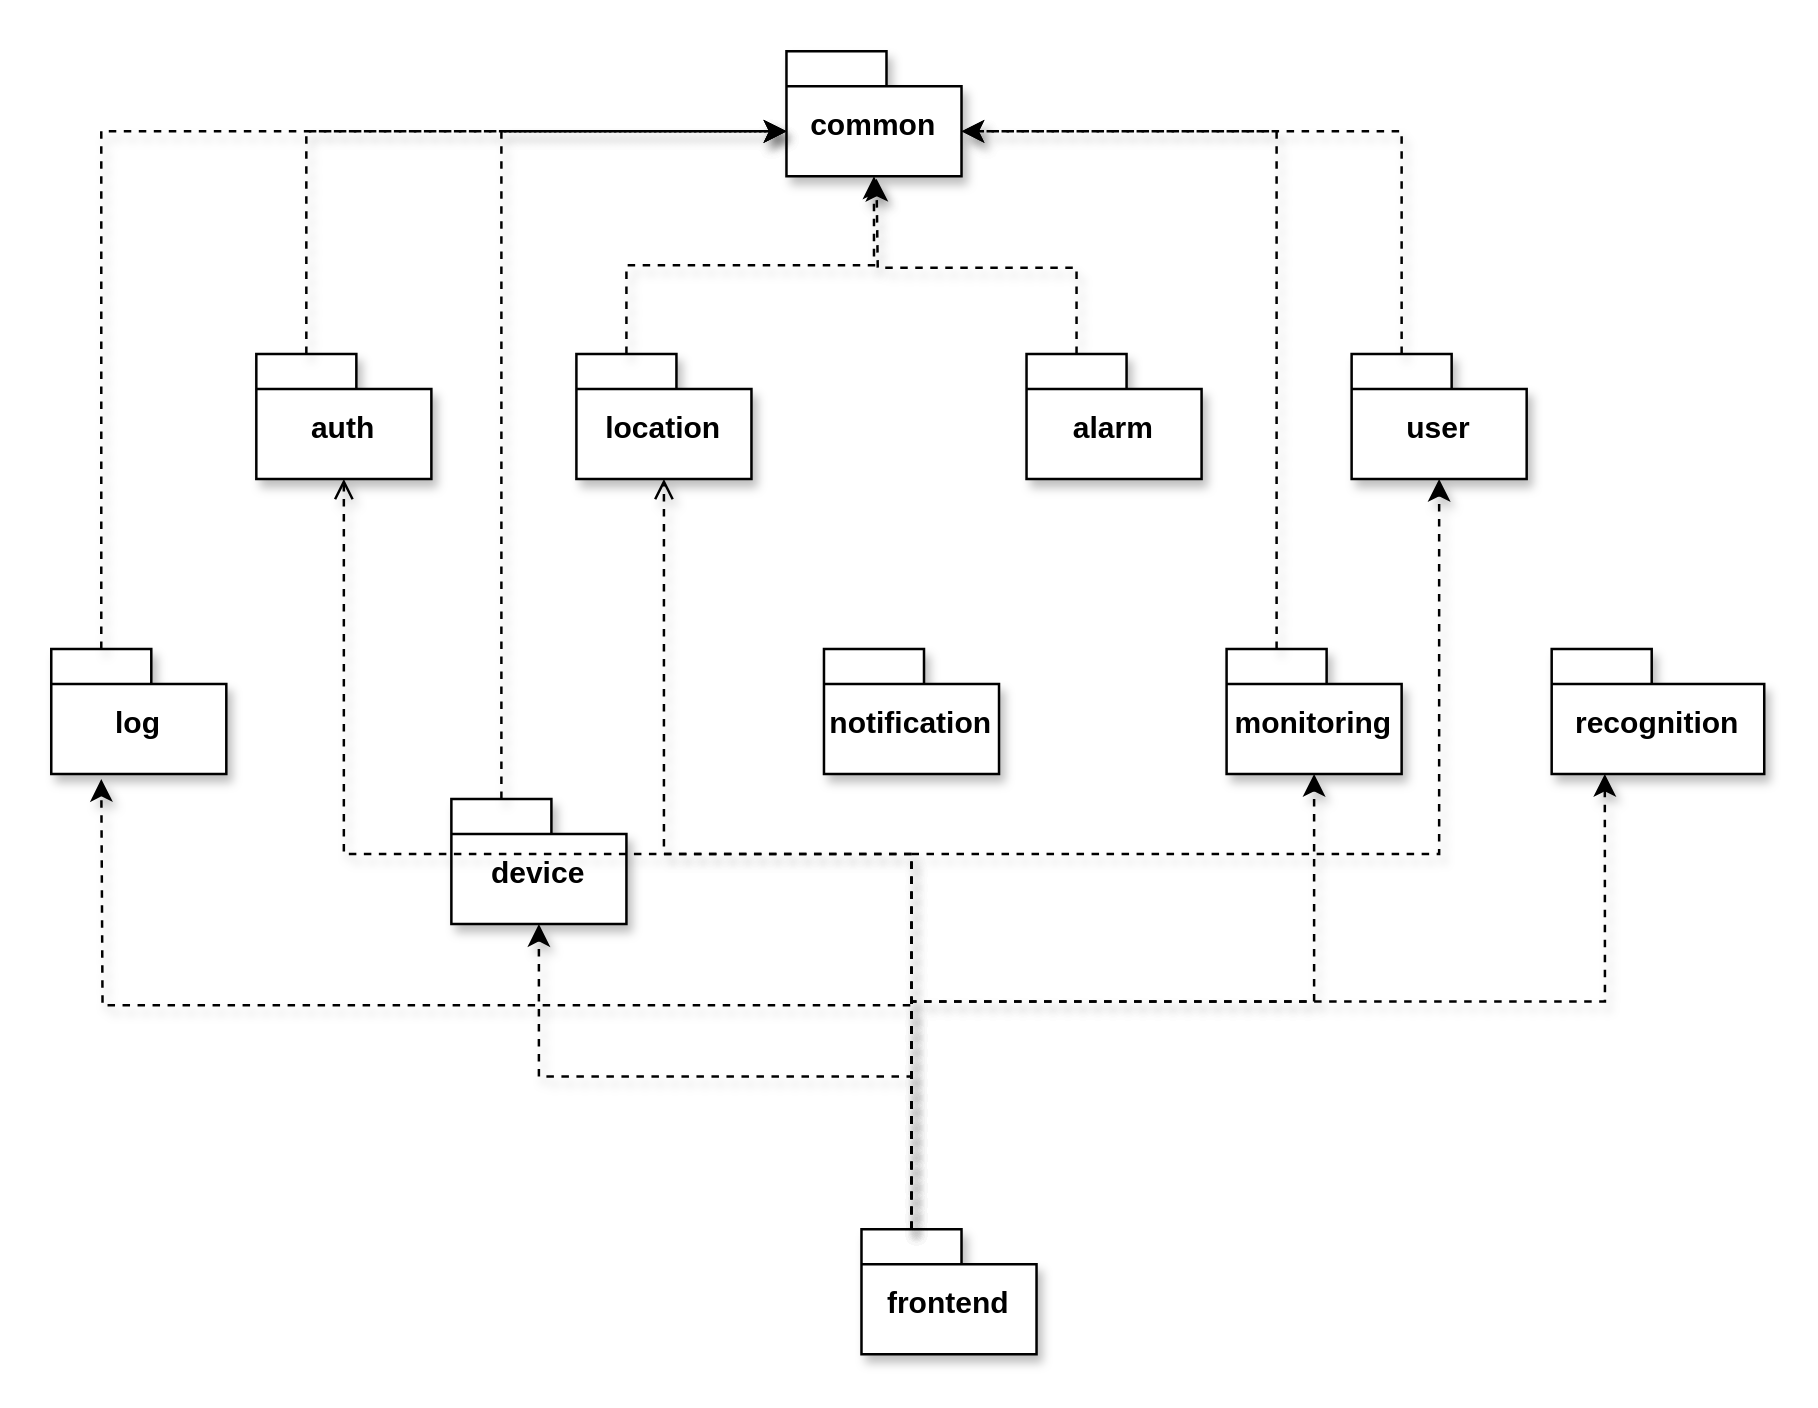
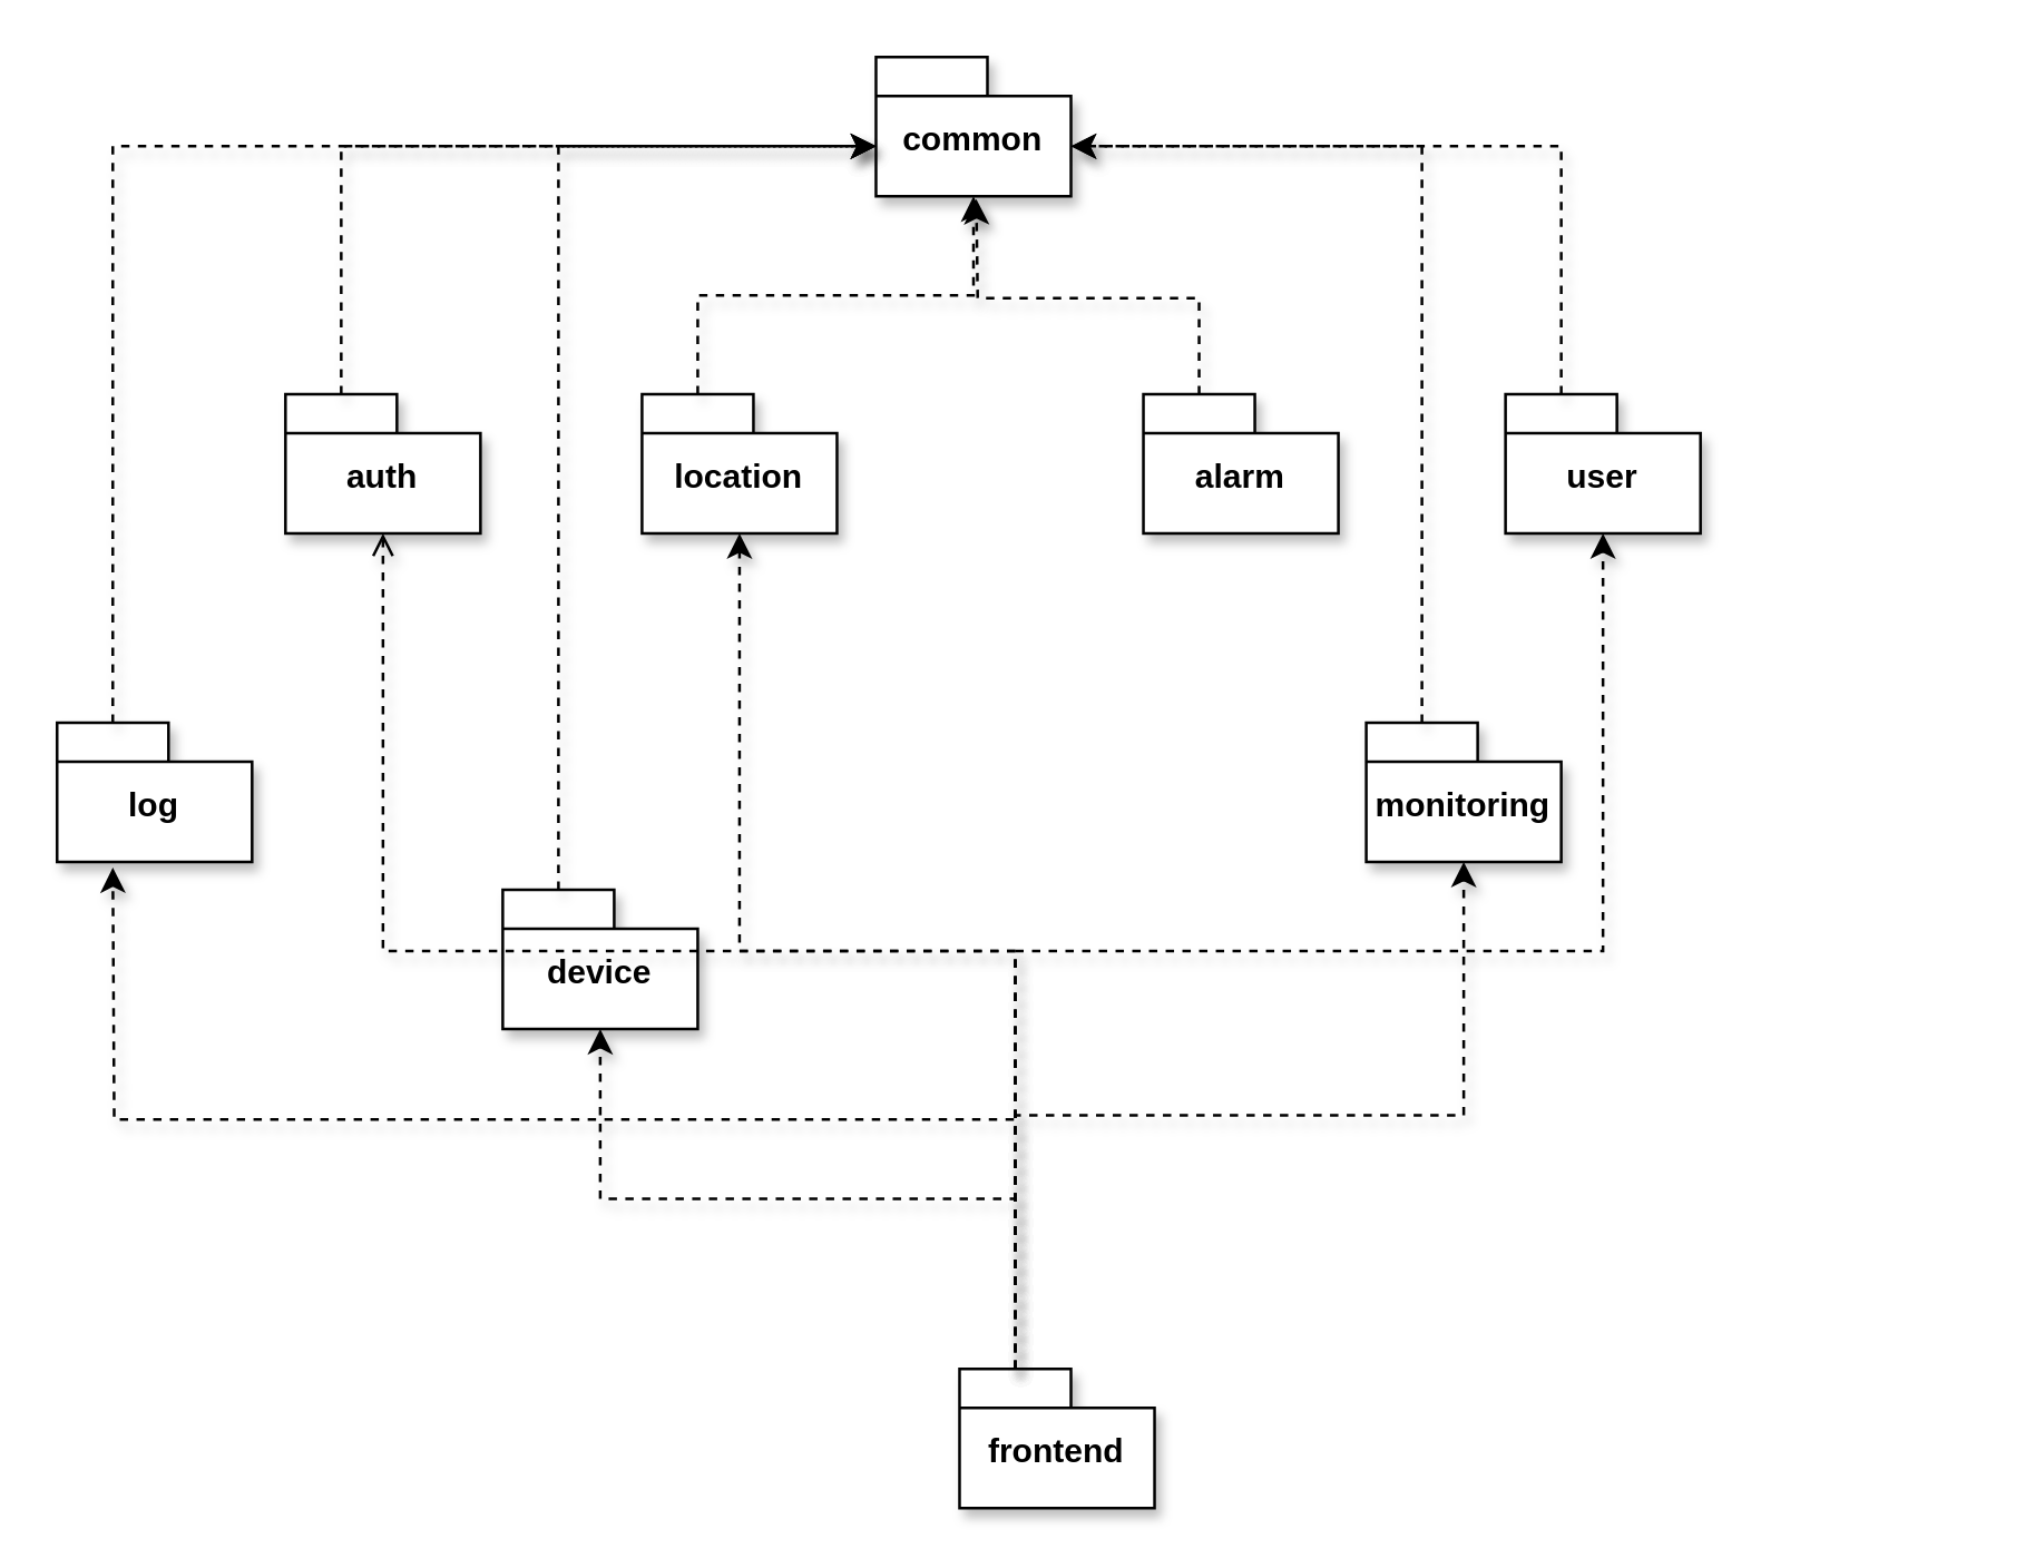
  <mxCell id="0" />
  <mxCell id="1" parent="0" />
  <mxCell id="2" value="auth" style="shape=folder;fontStyle=1;spacingTop=10;tabWidth=40;tabHeight=14;tabPosition=left;html=1;whiteSpace=wrap;shadow=1;" vertex="1" parent="1"><mxGeometry x="102" y="141" width="70" height="50" as="geometry" /></mxCell>
  <mxCell id="3" style="edgeStyle=orthogonalEdgeStyle;rounded=0;orthogonalLoop=1;jettySize=auto;html=1;exitX=0;exitY=0;exitDx=20;exitDy=0;exitPerimeter=0;dashed=1;shadow=1;" edge="1" parent="1" source="4"><mxGeometry relative="1" as="geometry"><mxPoint x="350" y="71" as="targetPoint" /></mxGeometry></mxCell>
  <mxCell id="4" value="alarm" style="shape=folder;fontStyle=1;spacingTop=10;tabWidth=40;tabHeight=14;tabPosition=left;html=1;whiteSpace=wrap;shadow=1;" vertex="1" parent="1"><mxGeometry x="410" y="141" width="70" height="50" as="geometry" /></mxCell>
  <mxCell id="5" value="user" style="shape=folder;fontStyle=1;spacingTop=10;tabWidth=40;tabHeight=14;tabPosition=left;html=1;whiteSpace=wrap;shadow=1;" vertex="1" parent="1"><mxGeometry x="540" y="141" width="70" height="50" as="geometry" /></mxCell>
  <mxCell id="6" value="device" style="shape=folder;fontStyle=1;spacingTop=10;tabWidth=40;tabHeight=14;tabPosition=left;html=1;whiteSpace=wrap;shadow=1;" vertex="1" parent="1"><mxGeometry x="180" y="319" width="70" height="50" as="geometry" /></mxCell>
  <mxCell id="7" value="location" style="shape=folder;fontStyle=1;spacingTop=10;tabWidth=40;tabHeight=14;tabPosition=left;html=1;whiteSpace=wrap;shadow=1;" vertex="1" parent="1"><mxGeometry x="230" y="141" width="70" height="50" as="geometry" /></mxCell>
  <mxCell id="8" value="monitoring" style="shape=folder;fontStyle=1;spacingTop=10;tabWidth=40;tabHeight=14;tabPosition=left;html=1;whiteSpace=wrap;shadow=1;" vertex="1" parent="1"><mxGeometry x="490" y="259" width="70" height="50" as="geometry" /></mxCell>
  <mxCell id="9" value="log" style="shape=folder;fontStyle=1;spacingTop=10;tabWidth=40;tabHeight=14;tabPosition=left;html=1;whiteSpace=wrap;shadow=1;" vertex="1" parent="1"><mxGeometry x="20" y="259" width="70" height="50" as="geometry" /></mxCell>
- <mxCell id="10" value="recognition" style="shape=folder;fontStyle=1;spacingTop=10;tabWidth=40;tabHeight=14;tabPosition=left;html=1;whiteSpace=wrap;shadow=1;" vertex="1" parent="1"><mxGeometry x="620" y="259" width="85" height="50" as="geometry" /></mxCell>
- <mxCell id="11" value="notification" style="shape=folder;fontStyle=1;spacingTop=10;tabWidth=40;tabHeight=14;tabPosition=left;html=1;whiteSpace=wrap;shadow=1;" vertex="1" parent="1"><mxGeometry x="329" y="259" width="70" height="50" as="geometry" /></mxCell>
  <mxCell id="12" value="common" style="shape=folder;fontStyle=1;spacingTop=10;tabWidth=40;tabHeight=14;tabPosition=left;html=1;whiteSpace=wrap;shadow=1;" vertex="1" parent="1"><mxGeometry x="314" y="20" width="70" height="50" as="geometry" /></mxCell>
  <mxCell id="13" value="frontend" style="shape=folder;fontStyle=1;spacingTop=10;tabWidth=40;tabHeight=14;tabPosition=left;html=1;whiteSpace=wrap;shadow=1;" vertex="1" parent="1"><mxGeometry x="344" y="491" width="70" height="50" as="geometry" /></mxCell>
- <mxCell id="14" style="edgeStyle=orthogonalEdgeStyle;rounded=0;orthogonalLoop=1;jettySize=auto;html=1;exitX=0;exitY=0;exitDx=20;exitDy=0;exitPerimeter=0;dashed=1;shadow=1;endArrow=open;" edge="1" parent="1" source="13" target="7"><mxGeometry relative="1" as="geometry" /></mxCell>
+ <mxCell id="14" style="edgeStyle=orthogonalEdgeStyle;rounded=0;orthogonalLoop=1;jettySize=auto;html=1;exitX=0;exitY=0;exitDx=20;exitDy=0;exitPerimeter=0;dashed=1;shadow=1;" edge="1" parent="1" source="13" target="7"><mxGeometry relative="1" as="geometry" /></mxCell>
  <mxCell id="15" style="edgeStyle=orthogonalEdgeStyle;rounded=0;orthogonalLoop=1;jettySize=auto;html=1;exitX=0;exitY=0;exitDx=20;exitDy=0;exitPerimeter=0;entryX=0;entryY=0;entryDx=0;entryDy=32;entryPerimeter=0;dashed=1;shadow=1;" edge="1" parent="1" source="2" target="12"><mxGeometry relative="1" as="geometry" /></mxCell>
  <mxCell id="16" style="edgeStyle=orthogonalEdgeStyle;rounded=0;orthogonalLoop=1;jettySize=auto;html=1;exitX=0;exitY=0;exitDx=20;exitDy=0;exitPerimeter=0;entryX=0.5;entryY=1;entryDx=0;entryDy=0;entryPerimeter=0;dashed=1;shadow=1;" edge="1" parent="1" source="7" target="12"><mxGeometry relative="1" as="geometry" /></mxCell>
  <mxCell id="17" style="edgeStyle=orthogonalEdgeStyle;rounded=0;orthogonalLoop=1;jettySize=auto;html=1;exitX=0;exitY=0;exitDx=20;exitDy=0;exitPerimeter=0;entryX=0;entryY=0;entryDx=70;entryDy=32;entryPerimeter=0;dashed=1;shadow=1;" edge="1" parent="1" source="5" target="12"><mxGeometry relative="1" as="geometry" /></mxCell>
  <mxCell id="18" style="edgeStyle=orthogonalEdgeStyle;rounded=0;orthogonalLoop=1;jettySize=auto;html=1;exitX=0;exitY=0;exitDx=20;exitDy=0;exitPerimeter=0;entryX=0;entryY=0;entryDx=0;entryDy=32;entryPerimeter=0;dashed=1;shadow=1;" edge="1" parent="1" source="9" target="12"><mxGeometry relative="1" as="geometry" /></mxCell>
  <mxCell id="19" style="edgeStyle=orthogonalEdgeStyle;rounded=0;orthogonalLoop=1;jettySize=auto;html=1;exitX=0;exitY=0;exitDx=20;exitDy=0;exitPerimeter=0;entryX=0;entryY=0;entryDx=0;entryDy=32;entryPerimeter=0;dashed=1;shadow=1;" edge="1" parent="1" source="6" target="12"><mxGeometry relative="1" as="geometry" /></mxCell>
  <mxCell id="20" style="edgeStyle=orthogonalEdgeStyle;rounded=0;orthogonalLoop=1;jettySize=auto;html=1;exitX=0;exitY=0;exitDx=20;exitDy=0;exitPerimeter=0;entryX=0;entryY=0;entryDx=70;entryDy=32;entryPerimeter=0;dashed=1;shadow=1;" edge="1" parent="1" source="8" target="12"><mxGeometry relative="1" as="geometry" /></mxCell>
  <mxCell id="21" style="edgeStyle=orthogonalEdgeStyle;rounded=0;orthogonalLoop=1;jettySize=auto;html=1;exitX=0;exitY=0;exitDx=20;exitDy=0;exitPerimeter=0;dashed=1;shadow=1;" edge="1" parent="1" source="13"><mxGeometry relative="1" as="geometry"><mxPoint x="40" y="311" as="targetPoint" /></mxGeometry></mxCell>
  <mxCell id="22" style="edgeStyle=orthogonalEdgeStyle;rounded=0;orthogonalLoop=1;jettySize=auto;html=1;exitX=0;exitY=0;exitDx=20;exitDy=0;exitPerimeter=0;entryX=0.5;entryY=1;entryDx=0;entryDy=0;entryPerimeter=0;dashed=1;shadow=1;" edge="1" parent="1" source="13" target="6"><mxGeometry relative="1" as="geometry" /></mxCell>
  <mxCell id="23" style="edgeStyle=orthogonalEdgeStyle;rounded=0;orthogonalLoop=1;jettySize=auto;html=1;exitX=0;exitY=0;exitDx=20;exitDy=0;exitPerimeter=0;entryX=0.5;entryY=1;entryDx=0;entryDy=0;entryPerimeter=0;dashed=1;shadow=1;" edge="1" parent="1" source="13" target="8"><mxGeometry relative="1" as="geometry" /></mxCell>
- <mxCell id="24" style="edgeStyle=orthogonalEdgeStyle;rounded=0;orthogonalLoop=1;jettySize=auto;html=1;exitX=0;exitY=0;exitDx=20;exitDy=0;exitPerimeter=0;entryX=0.25;entryY=1;entryDx=0;entryDy=0;entryPerimeter=0;dashed=1;shadow=1;" edge="1" parent="1" source="13" target="10"><mxGeometry relative="1" as="geometry" /></mxCell>
  <mxCell id="25" style="edgeStyle=orthogonalEdgeStyle;rounded=0;orthogonalLoop=1;jettySize=auto;html=1;exitX=0;exitY=0;exitDx=20;exitDy=0;exitPerimeter=0;entryX=0.5;entryY=1;entryDx=0;entryDy=0;entryPerimeter=0;dashed=1;shadow=1;endArrow=open;" edge="1" parent="1" source="13" target="2"><mxGeometry relative="1" as="geometry" /></mxCell>
  <mxCell id="26" style="edgeStyle=orthogonalEdgeStyle;rounded=0;orthogonalLoop=1;jettySize=auto;html=1;exitX=0;exitY=0;exitDx=20;exitDy=0;exitPerimeter=0;entryX=0.5;entryY=1;entryDx=0;entryDy=0;entryPerimeter=0;dashed=1;shadow=1;" edge="1" parent="1" source="13" target="5"><mxGeometry relative="1" as="geometry" /></mxCell>
